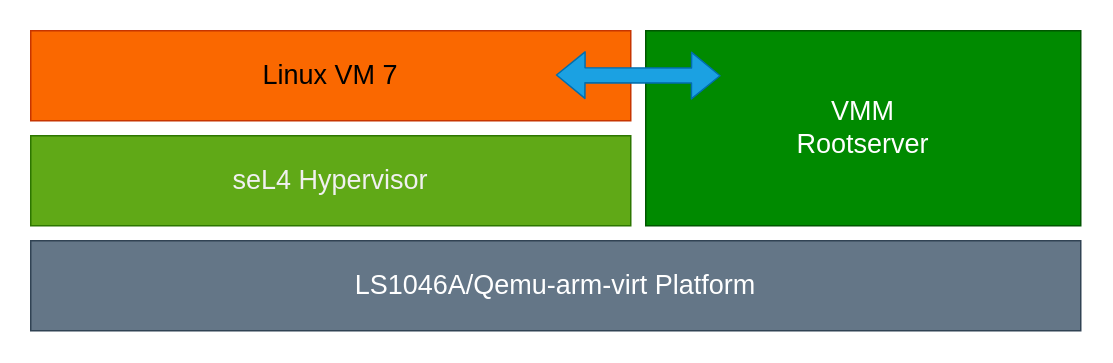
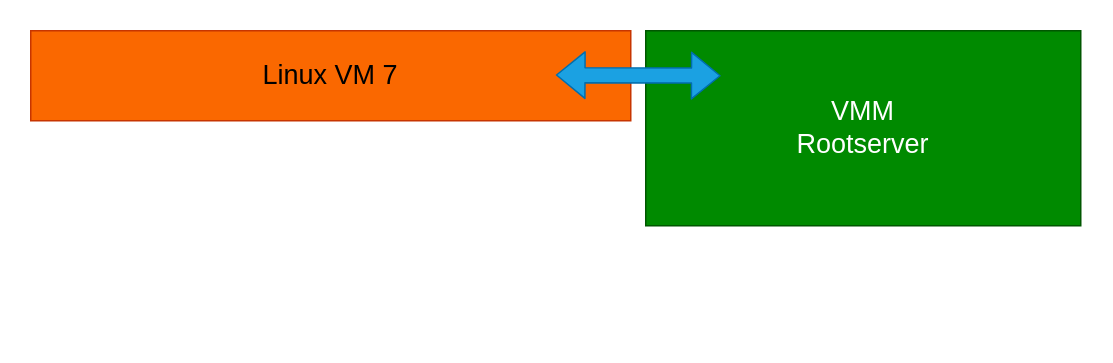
  <mxCell id="0" />
  <mxCell id="1" parent="0" />
- <mxCell id="2" value="&lt;span style=&quot;color: rgb(240, 240, 240); font-size: 18px;&quot;&gt;seL4 Hypervisor&lt;/span&gt;" style="rounded=0;whiteSpace=wrap;html=1;fillColor=#60a917;fontColor=#ffffff;strokeColor=#2D7600;" vertex="1" parent="1"><mxGeometry x="20" y="90" width="400" height="60" as="geometry" /></mxCell>
- <mxCell id="3" value="&lt;font style=&quot;font-size: 18px;&quot;&gt;LS1046A/Qemu-arm-virt Platform&lt;/font&gt;" style="rounded=0;whiteSpace=wrap;html=1;fillColor=#647687;fontColor=#ffffff;strokeColor=#314354;" vertex="1" parent="1"><mxGeometry x="20" y="160" width="700" height="60" as="geometry" /></mxCell>
  <mxCell id="4" value="Linux VM 7" style="rounded=0;whiteSpace=wrap;html=1;fontSize=18;fillColor=#fa6800;fontColor=#000000;strokeColor=#C73500;" vertex="1" parent="1"><mxGeometry x="20" y="20" width="400" height="60" as="geometry" /></mxCell>
  <mxCell id="5" value="VMM&lt;br&gt;Rootserver" style="rounded=0;whiteSpace=wrap;html=1;fontSize=18;fillColor=#008a00;fontColor=#ffffff;strokeColor=#005700;" vertex="1" parent="1"><mxGeometry x="430" y="20" width="290" height="130" as="geometry" /></mxCell>
  <mxCell id="6" value="" style="shape=flexArrow;endArrow=classic;startArrow=classic;html=1;fontSize=18;fillColor=#1ba1e2;strokeColor=#006EAF;" edge="1" parent="1"><mxGeometry width="100" height="100" relative="1" as="geometry"><mxPoint x="370" y="49.5" as="sourcePoint" /><mxPoint x="480" y="50" as="targetPoint" /></mxGeometry></mxCell>
